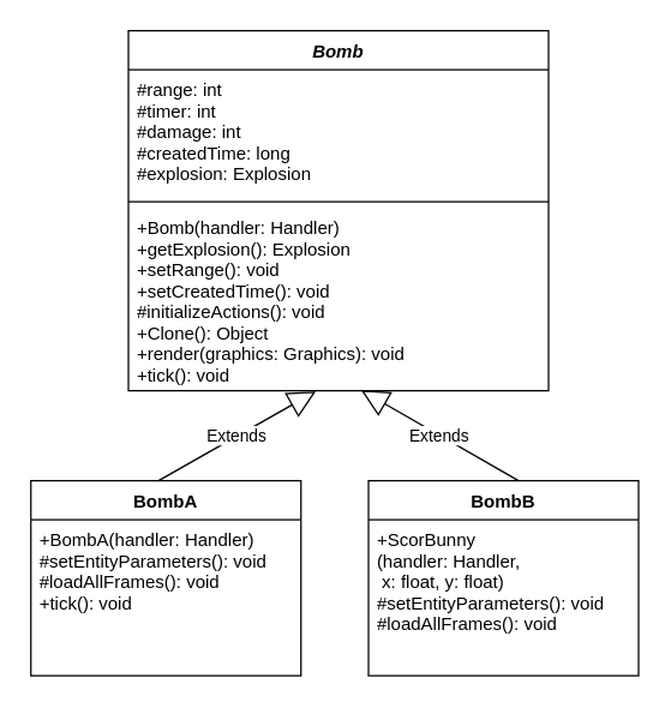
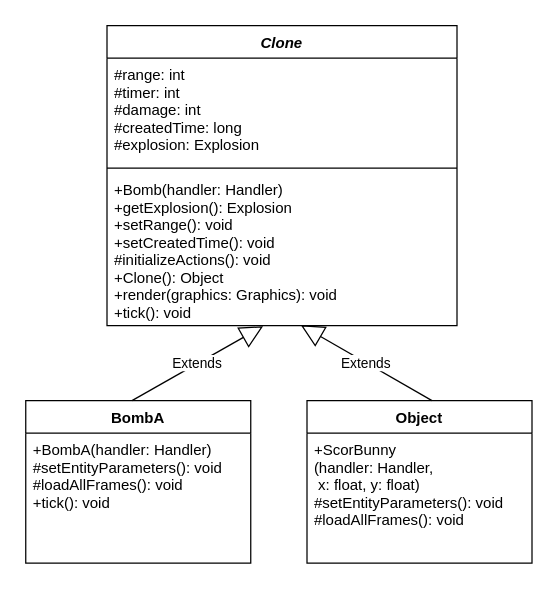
  <mxCell id="0" />
  <mxCell id="1" parent="0" />
- <mxCell id="2" value="Bomb" style="swimlane;fontStyle=3;align=center;verticalAlign=top;childLayout=stackLayout;horizontal=1;startSize=26;horizontalStack=0;resizeParent=1;resizeParentMax=0;resizeLast=0;collapsible=1;marginBottom=0;" parent="1" vertex="1"><mxGeometry x="85" y="20" width="280" height="240" as="geometry" /></mxCell>
+ <mxCell id="2" value="Clone" style="swimlane;fontStyle=3;align=center;verticalAlign=top;childLayout=stackLayout;horizontal=1;startSize=26;horizontalStack=0;resizeParent=1;resizeParentMax=0;resizeLast=0;collapsible=1;marginBottom=0;" parent="1" vertex="1"><mxGeometry x="85" y="20" width="280" height="240" as="geometry" /></mxCell>
  <mxCell id="3" value="#range: int&#10;#timer: int&#10;#damage: int&#10;#createdTime: long&#10;#explosion: Explosion" style="text;strokeColor=none;fillColor=none;align=left;verticalAlign=top;spacingLeft=4;spacingRight=4;overflow=hidden;rotatable=0;points=[[0,0.5],[1,0.5]];portConstraint=eastwest;" parent="2" vertex="1"><mxGeometry y="26" width="280" height="84" as="geometry" /></mxCell>
  <mxCell id="4" value="" style="line;strokeWidth=1;fillColor=none;align=left;verticalAlign=middle;spacingTop=-1;spacingLeft=3;spacingRight=3;rotatable=0;labelPosition=right;points=[];portConstraint=eastwest;" parent="2" vertex="1"><mxGeometry y="110" width="280" height="8" as="geometry" /></mxCell>
  <mxCell id="5" value="+Bomb(handler: Handler)&#10;+getExplosion(): Explosion&#10;+setRange(): void&#10;+setCreatedTime(): void&#10;#initializeActions(): void&#10;+Clone(): Object&#10;+render(graphics: Graphics): void&#10;+tick(): void&#10;" style="text;strokeColor=none;fillColor=none;align=left;verticalAlign=top;spacingLeft=4;spacingRight=4;overflow=hidden;rotatable=0;points=[[0,0.5],[1,0.5]];portConstraint=eastwest;" parent="2" vertex="1"><mxGeometry y="118" width="280" height="122" as="geometry" /></mxCell>
  <mxCell id="6" value="BombA" style="swimlane;fontStyle=1;childLayout=stackLayout;horizontal=1;startSize=26;fillColor=none;horizontalStack=0;resizeParent=1;resizeParentMax=0;resizeLast=0;collapsible=1;marginBottom=0;" parent="1" vertex="1"><mxGeometry x="20" y="320" width="180" height="130" as="geometry" /></mxCell>
  <mxCell id="7" value="Extends" style="endArrow=block;endSize=16;endFill=0;html=1;entryX=0.446;entryY=1.004;entryDx=0;entryDy=0;entryPerimeter=0;" parent="6" target="5" edge="1"><mxGeometry width="160" relative="1" as="geometry"><mxPoint x="85" as="sourcePoint" /><mxPoint x="245" as="targetPoint" /></mxGeometry></mxCell>
  <mxCell id="8" value="+BombA(handler: Handler)&#10;#setEntityParameters(): void&#10;#loadAllFrames(): void&#10;+tick(): void&#10;&#10;" style="text;strokeColor=none;fillColor=none;align=left;verticalAlign=top;spacingLeft=4;spacingRight=4;overflow=hidden;rotatable=0;points=[[0,0.5],[1,0.5]];portConstraint=eastwest;" parent="6" vertex="1"><mxGeometry y="26" width="180" height="104" as="geometry" /></mxCell>
- <mxCell id="9" value="BombB" style="swimlane;fontStyle=1;childLayout=stackLayout;horizontal=1;startSize=26;fillColor=none;horizontalStack=0;resizeParent=1;resizeParentMax=0;resizeLast=0;collapsible=1;marginBottom=0;" parent="1" vertex="1"><mxGeometry x="245" y="320" width="180" height="130" as="geometry" /></mxCell>
+ <mxCell id="9" value="Object" style="swimlane;fontStyle=1;childLayout=stackLayout;horizontal=1;startSize=26;fillColor=none;horizontalStack=0;resizeParent=1;resizeParentMax=0;resizeLast=0;collapsible=1;marginBottom=0;" parent="1" vertex="1"><mxGeometry x="245" y="320" width="180" height="130" as="geometry" /></mxCell>
  <mxCell id="10" value="Extends" style="endArrow=block;endSize=16;endFill=0;html=1;entryX=0.554;entryY=0.997;entryDx=0;entryDy=0;entryPerimeter=0;" parent="9" target="5" edge="1"><mxGeometry width="160" relative="1" as="geometry"><mxPoint x="100" as="sourcePoint" /><mxPoint x="260" as="targetPoint" /></mxGeometry></mxCell>
  <mxCell id="11" value="+ScorBunny&#10;(handler: Handler,&#10; x: float, y: float)&#10;#setEntityParameters(): void&#10;#loadAllFrames(): void&#10;&#10;" style="text;strokeColor=none;fillColor=none;align=left;verticalAlign=top;spacingLeft=4;spacingRight=4;overflow=hidden;rotatable=0;points=[[0,0.5],[1,0.5]];portConstraint=eastwest;" parent="9" vertex="1"><mxGeometry y="26" width="180" height="104" as="geometry" /></mxCell>
